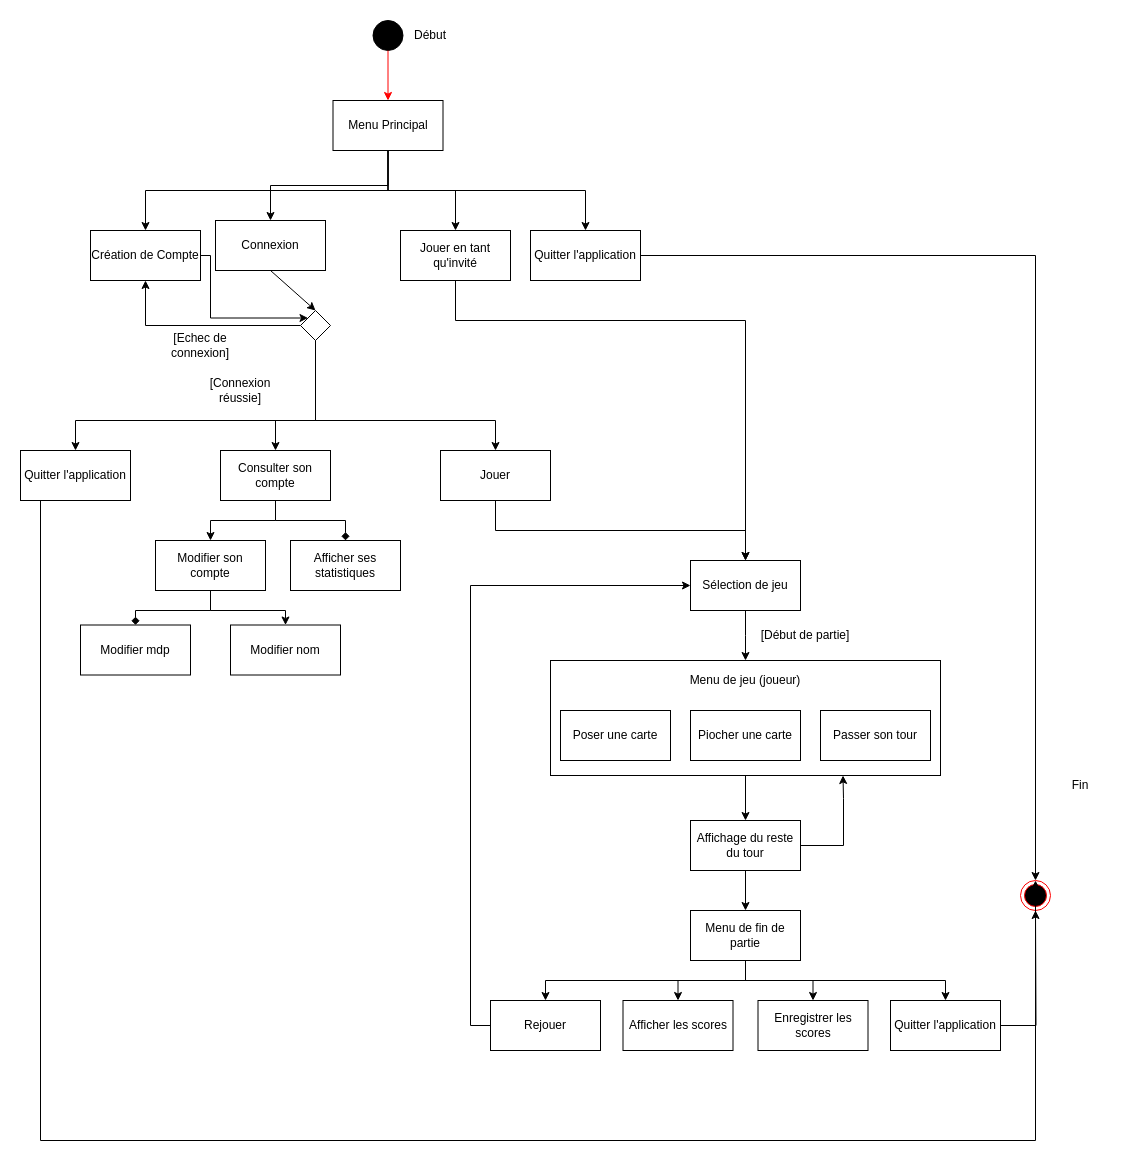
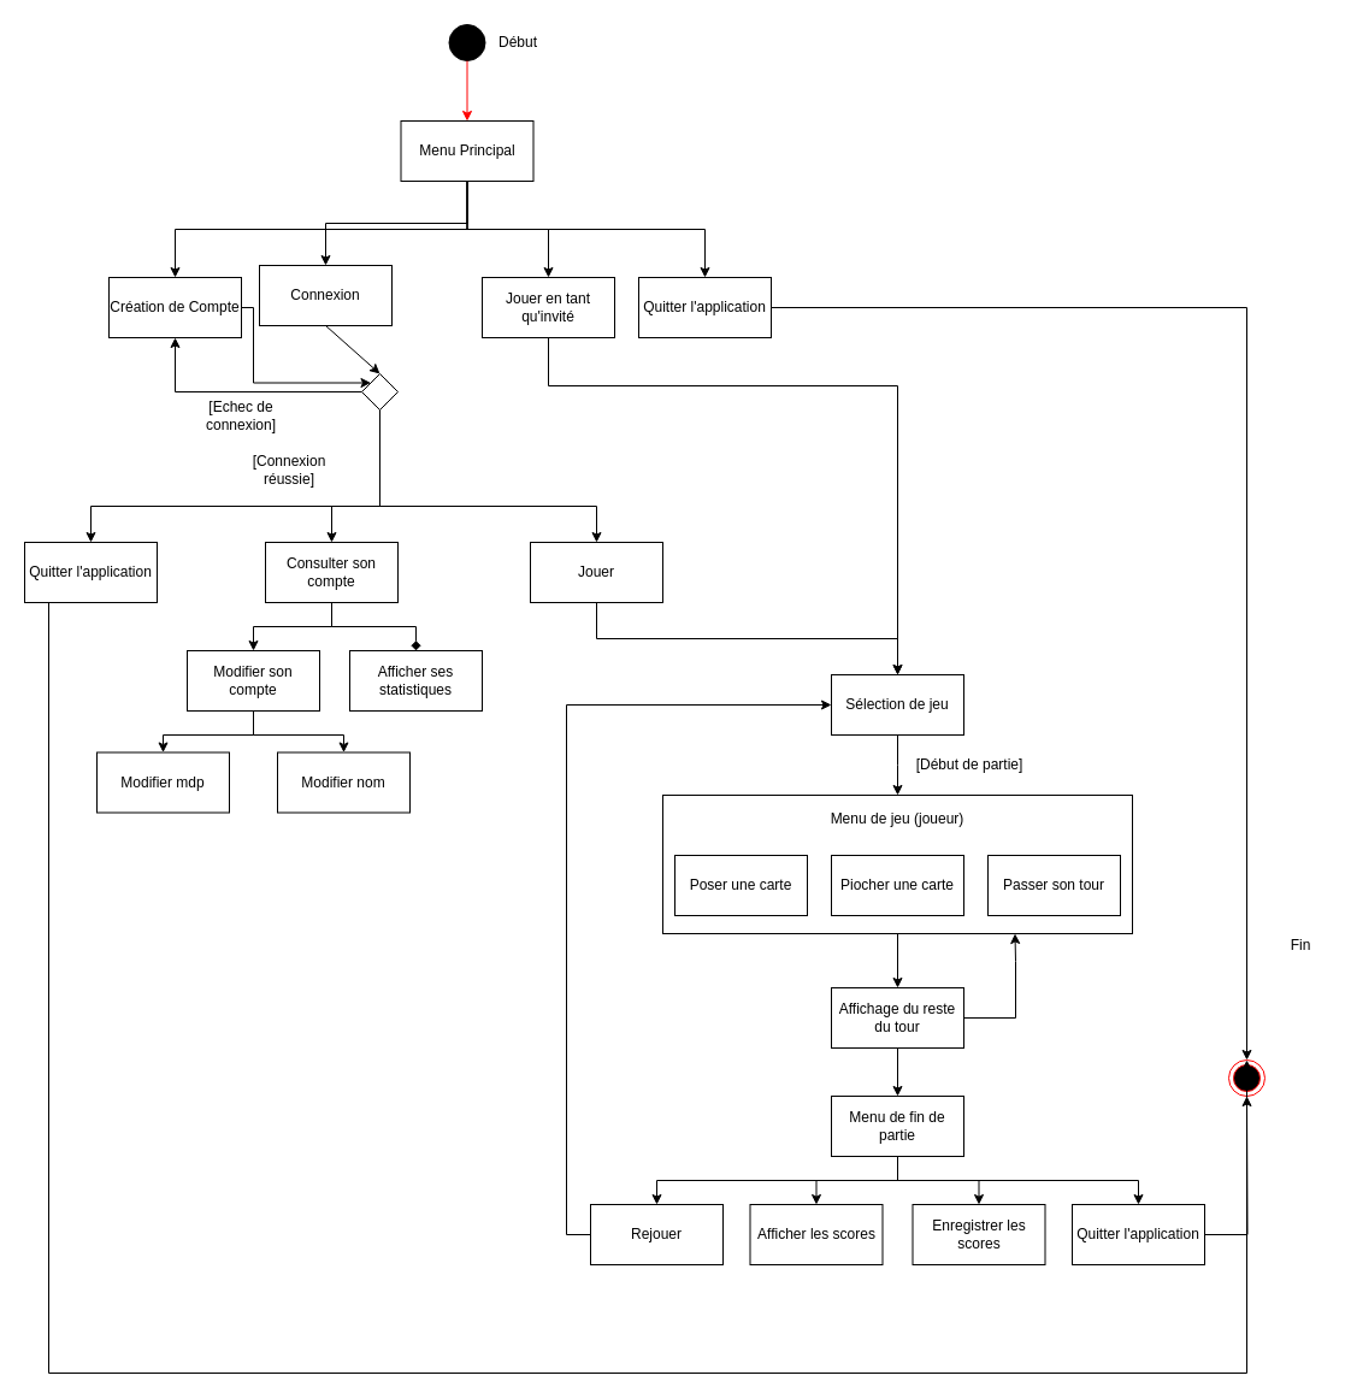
  <mxCell id="0" />
  <mxCell id="1" parent="0" />
  <mxCell id="2" value="" style="ellipse;html=1;shape=endState;fillColor=#000000;strokeColor=#ff0000;" parent="1" vertex="1"><mxGeometry x="1020" y="880" width="30" height="30" as="geometry" /></mxCell>
  <mxCell id="3" value="Début" style="text;html=1;strokeColor=none;fillColor=none;align=center;verticalAlign=middle;whiteSpace=wrap;rounded=0;" parent="1" vertex="1"><mxGeometry x="410" y="25" width="40" height="20" as="geometry" /></mxCell>
  <mxCell id="4" value="" style="ellipse;whiteSpace=wrap;html=1;aspect=fixed;fillColor=#000000;" parent="1" vertex="1"><mxGeometry x="372.5" y="20" width="30" height="30" as="geometry" /></mxCell>
  <mxCell id="5" value="" style="endArrow=classic;html=1;exitX=0.5;exitY=1;exitDx=0;exitDy=0;strokeColor=#FF0000;" parent="1" source="4" edge="1"><mxGeometry width="50" height="50" relative="1" as="geometry"><mxPoint x="417.5" y="300" as="sourcePoint" /><mxPoint x="387.5" y="100" as="targetPoint" /></mxGeometry></mxCell>
  <mxCell id="6" style="edgeStyle=orthogonalEdgeStyle;rounded=0;orthogonalLoop=1;jettySize=auto;html=1;exitX=0.5;exitY=1;exitDx=0;exitDy=0;entryX=0.5;entryY=0;entryDx=0;entryDy=0;strokeColor=#000000;" parent="1" source="10" target="32" edge="1"><mxGeometry relative="1" as="geometry" /></mxCell>
  <mxCell id="7" style="edgeStyle=orthogonalEdgeStyle;rounded=0;orthogonalLoop=1;jettySize=auto;html=1;exitX=0.5;exitY=1;exitDx=0;exitDy=0;strokeColor=#000000;" parent="1" source="10" target="15" edge="1"><mxGeometry relative="1" as="geometry" /></mxCell>
  <mxCell id="8" style="edgeStyle=orthogonalEdgeStyle;rounded=0;orthogonalLoop=1;jettySize=auto;html=1;exitX=0.5;exitY=1;exitDx=0;exitDy=0;entryX=0.5;entryY=0;entryDx=0;entryDy=0;strokeColor=#000000;" parent="1" source="10" target="13" edge="1"><mxGeometry relative="1" as="geometry" /></mxCell>
  <mxCell id="9" style="edgeStyle=orthogonalEdgeStyle;rounded=0;orthogonalLoop=1;jettySize=auto;html=1;exitX=0.5;exitY=1;exitDx=0;exitDy=0;entryX=0.5;entryY=0;entryDx=0;entryDy=0;strokeColor=#000000;" parent="1" source="10" target="12" edge="1"><mxGeometry relative="1" as="geometry" /></mxCell>
  <mxCell id="10" value="Menu Principal" style="rounded=0;whiteSpace=wrap;html=1;fillColor=none;" parent="1" vertex="1"><mxGeometry x="332.5" y="100" width="110" height="50" as="geometry" /></mxCell>
  <mxCell id="11" style="edgeStyle=orthogonalEdgeStyle;rounded=0;orthogonalLoop=1;jettySize=auto;html=1;exitX=1;exitY=0.5;exitDx=0;exitDy=0;entryX=0;entryY=0;entryDx=0;entryDy=0;strokeColor=#000000;" parent="1" source="12" target="49" edge="1"><mxGeometry relative="1" as="geometry"><Array as="points"><mxPoint x="210" y="255" /><mxPoint x="210" y="318" /></Array><mxPoint x="306.161" y="313.661" as="targetPoint" /></mxGeometry></mxCell>
  <mxCell id="12" value="Création de Compte" style="rounded=0;whiteSpace=wrap;html=1;fillColor=none;" parent="1" vertex="1"><mxGeometry x="90" y="230" width="110" height="50" as="geometry" /></mxCell>
  <mxCell id="13" value="Connexion" style="rounded=0;whiteSpace=wrap;html=1;fillColor=none;" parent="1" vertex="1"><mxGeometry x="215" y="220" width="110" height="50" as="geometry" /></mxCell>
  <mxCell id="14" style="edgeStyle=orthogonalEdgeStyle;rounded=0;orthogonalLoop=1;jettySize=auto;html=1;exitX=0.5;exitY=1;exitDx=0;exitDy=0;" parent="1" source="15" target="17" edge="1"><mxGeometry relative="1" as="geometry"><Array as="points"><mxPoint x="455" y="320" /><mxPoint x="745" y="320" /></Array></mxGeometry></mxCell>
  <mxCell id="15" value="Jouer en tant qu'invité" style="rounded=0;whiteSpace=wrap;html=1;fillColor=none;" parent="1" vertex="1"><mxGeometry x="400" y="230" width="110" height="50" as="geometry" /></mxCell>
  <mxCell id="16" style="edgeStyle=orthogonalEdgeStyle;rounded=0;orthogonalLoop=1;jettySize=auto;html=1;exitX=0.5;exitY=1;exitDx=0;exitDy=0;entryX=0.5;entryY=0;entryDx=0;entryDy=0;strokeColor=#000000;" parent="1" source="17" edge="1"><mxGeometry relative="1" as="geometry"><mxPoint x="745" y="660" as="targetPoint" /></mxGeometry></mxCell>
  <mxCell id="17" value="Sélection de jeu" style="rounded=0;whiteSpace=wrap;html=1;fillColor=none;" parent="1" vertex="1"><mxGeometry x="690" y="560" width="110" height="50" as="geometry" /></mxCell>
  <mxCell id="18" value="" style="endArrow=classic;html=1;exitX=0.5;exitY=1;exitDx=0;exitDy=0;entryX=0.5;entryY=0;entryDx=0;entryDy=0;" parent="1" source="13" edge="1"><mxGeometry width="50" height="50" relative="1" as="geometry"><mxPoint x="465" y="290" as="sourcePoint" /><mxPoint x="315" y="310" as="targetPoint" /></mxGeometry></mxCell>
  <mxCell id="19" value="[Connexion réussie]" style="text;html=1;strokeColor=none;fillColor=none;align=center;verticalAlign=middle;whiteSpace=wrap;rounded=0;" parent="1" vertex="1"><mxGeometry x="220" y="380" width="40" height="20" as="geometry" /></mxCell>
  <mxCell id="20" style="edgeStyle=orthogonalEdgeStyle;rounded=0;orthogonalLoop=1;jettySize=auto;html=1;exitX=0;exitY=0.5;exitDx=0;exitDy=0;entryX=0.5;entryY=1;entryDx=0;entryDy=0;strokeColor=#000000;" parent="1" source="49" target="12" edge="1"><mxGeometry relative="1" as="geometry"><mxPoint x="302.5" y="322.5" as="sourcePoint" /></mxGeometry></mxCell>
  <mxCell id="21" value="[Echec de connexion]" style="text;html=1;strokeColor=none;fillColor=none;align=center;verticalAlign=middle;whiteSpace=wrap;rounded=0;" parent="1" vertex="1"><mxGeometry x="180" y="335" width="40" height="20" as="geometry" /></mxCell>
  <mxCell id="22" value="Poser une carte" style="rounded=0;whiteSpace=wrap;html=1;fillColor=none;" parent="1" vertex="1"><mxGeometry x="560" y="710" width="110" height="50" as="geometry" /></mxCell>
  <mxCell id="23" value="Piocher une carte" style="rounded=0;whiteSpace=wrap;html=1;fillColor=none;" parent="1" vertex="1"><mxGeometry x="690" y="710" width="110" height="50" as="geometry" /></mxCell>
  <mxCell id="24" value="Passer son tour" style="rounded=0;whiteSpace=wrap;html=1;fillColor=none;" parent="1" vertex="1"><mxGeometry x="820" y="710" width="110" height="50" as="geometry" /></mxCell>
  <mxCell id="25" style="edgeStyle=orthogonalEdgeStyle;rounded=0;orthogonalLoop=1;jettySize=auto;html=1;exitX=0.5;exitY=1;exitDx=0;exitDy=0;entryX=0.5;entryY=0;entryDx=0;entryDy=0;strokeColor=#000000;" parent="1" source="26" target="30" edge="1"><mxGeometry relative="1" as="geometry" /></mxCell>
  <mxCell id="26" value="" style="rounded=0;whiteSpace=wrap;html=1;fillColor=none;" parent="1" vertex="1"><mxGeometry x="550" y="660" width="390" height="115" as="geometry" /></mxCell>
  <mxCell id="27" value="Menu de jeu (joueur)" style="text;html=1;strokeColor=none;fillColor=none;align=center;verticalAlign=middle;whiteSpace=wrap;rounded=0;" parent="1" vertex="1"><mxGeometry x="685" y="670" width="120" height="20" as="geometry" /></mxCell>
  <mxCell id="28" style="edgeStyle=orthogonalEdgeStyle;rounded=0;orthogonalLoop=1;jettySize=auto;html=1;exitX=1;exitY=0.5;exitDx=0;exitDy=0;entryX=0.75;entryY=1;entryDx=0;entryDy=0;strokeColor=#000000;" parent="1" source="30" target="26" edge="1"><mxGeometry relative="1" as="geometry"><Array as="points"><mxPoint x="843" y="845" /><mxPoint x="843" y="798" /></Array></mxGeometry></mxCell>
  <mxCell id="29" style="edgeStyle=orthogonalEdgeStyle;rounded=0;orthogonalLoop=1;jettySize=auto;html=1;exitX=0.5;exitY=1;exitDx=0;exitDy=0;entryX=0.5;entryY=0;entryDx=0;entryDy=0;strokeColor=#000000;" parent="1" source="30" target="38" edge="1"><mxGeometry relative="1" as="geometry" /></mxCell>
  <mxCell id="30" value="Affichage du reste du tour" style="rounded=0;whiteSpace=wrap;html=1;fillColor=none;" parent="1" vertex="1"><mxGeometry x="690" y="820" width="110" height="50" as="geometry" /></mxCell>
  <mxCell id="31" style="edgeStyle=orthogonalEdgeStyle;rounded=0;orthogonalLoop=1;jettySize=auto;html=1;exitX=1;exitY=0.5;exitDx=0;exitDy=0;entryX=0.5;entryY=0;entryDx=0;entryDy=0;strokeColor=#000000;" parent="1" source="32" target="2" edge="1"><mxGeometry relative="1" as="geometry"><mxPoint x="685" y="770" as="targetPoint" /></mxGeometry></mxCell>
  <mxCell id="32" value="Quitter l'application" style="rounded=0;whiteSpace=wrap;html=1;fillColor=none;" parent="1" vertex="1"><mxGeometry x="530" y="230" width="110" height="50" as="geometry" /></mxCell>
  <mxCell id="33" value="[Début de partie]" style="text;html=1;strokeColor=none;fillColor=none;align=center;verticalAlign=middle;whiteSpace=wrap;rounded=0;" parent="1" vertex="1"><mxGeometry x="750" y="624.5" width="110" height="20" as="geometry" /></mxCell>
  <mxCell id="34" style="edgeStyle=orthogonalEdgeStyle;rounded=0;orthogonalLoop=1;jettySize=auto;html=1;exitX=0.5;exitY=1;exitDx=0;exitDy=0;entryX=0.5;entryY=0;entryDx=0;entryDy=0;strokeColor=#000000;" parent="1" source="38" target="39" edge="1"><mxGeometry relative="1" as="geometry" /></mxCell>
  <mxCell id="35" style="edgeStyle=orthogonalEdgeStyle;rounded=0;orthogonalLoop=1;jettySize=auto;html=1;exitX=0.5;exitY=1;exitDx=0;exitDy=0;strokeColor=#000000;" parent="1" source="38" target="40" edge="1"><mxGeometry relative="1" as="geometry" /></mxCell>
  <mxCell id="36" style="edgeStyle=orthogonalEdgeStyle;rounded=0;orthogonalLoop=1;jettySize=auto;html=1;exitX=0.5;exitY=1;exitDx=0;exitDy=0;entryX=0.5;entryY=0;entryDx=0;entryDy=0;strokeColor=#000000;" parent="1" source="38" target="42" edge="1"><mxGeometry relative="1" as="geometry" /></mxCell>
  <mxCell id="37" style="edgeStyle=orthogonalEdgeStyle;rounded=0;orthogonalLoop=1;jettySize=auto;html=1;exitX=0.5;exitY=1;exitDx=0;exitDy=0;entryX=0.5;entryY=0;entryDx=0;entryDy=0;strokeColor=#000000;" parent="1" source="38" target="44" edge="1"><mxGeometry relative="1" as="geometry" /></mxCell>
  <mxCell id="38" value="Menu de fin de partie" style="rounded=0;whiteSpace=wrap;html=1;fillColor=none;" parent="1" vertex="1"><mxGeometry x="690" y="910" width="110" height="50" as="geometry" /></mxCell>
  <mxCell id="39" value="Afficher les scores" style="rounded=0;whiteSpace=wrap;html=1;fillColor=none;" parent="1" vertex="1"><mxGeometry x="622.5" y="1000" width="110" height="50" as="geometry" /></mxCell>
  <mxCell id="40" value="Enregistrer les scores" style="rounded=0;whiteSpace=wrap;html=1;fillColor=none;" parent="1" vertex="1"><mxGeometry x="757.5" y="1000" width="110" height="50" as="geometry" /></mxCell>
  <mxCell id="41" style="edgeStyle=orthogonalEdgeStyle;rounded=0;orthogonalLoop=1;jettySize=auto;html=1;exitX=0;exitY=0.5;exitDx=0;exitDy=0;entryX=0;entryY=0.5;entryDx=0;entryDy=0;strokeColor=#000000;" parent="1" source="42" target="17" edge="1"><mxGeometry relative="1" as="geometry" /></mxCell>
  <mxCell id="42" value="Rejouer" style="rounded=0;whiteSpace=wrap;html=1;fillColor=none;" parent="1" vertex="1"><mxGeometry x="490" y="1000" width="110" height="50" as="geometry" /></mxCell>
  <mxCell id="43" style="edgeStyle=orthogonalEdgeStyle;rounded=0;orthogonalLoop=1;jettySize=auto;html=1;exitX=1;exitY=0.5;exitDx=0;exitDy=0;entryX=0.5;entryY=1;entryDx=0;entryDy=0;strokeColor=#000000;" parent="1" source="44" edge="1"><mxGeometry relative="1" as="geometry"><mxPoint x="1035" y="910" as="targetPoint" /></mxGeometry></mxCell>
  <mxCell id="44" value="Quitter l'application" style="rounded=0;whiteSpace=wrap;html=1;fillColor=none;" parent="1" vertex="1"><mxGeometry x="890" y="1000" width="110" height="50" as="geometry" /></mxCell>
  <mxCell id="45" value="Fin" style="text;html=1;strokeColor=none;fillColor=none;align=center;verticalAlign=middle;whiteSpace=wrap;rounded=0;" parent="1" vertex="1"><mxGeometry x="1060" y="775" width="40" height="20" as="geometry" /></mxCell>
  <mxCell id="46" style="edgeStyle=orthogonalEdgeStyle;rounded=0;orthogonalLoop=1;jettySize=auto;html=1;exitX=0.5;exitY=1;exitDx=0;exitDy=0;" parent="1" source="49" target="51" edge="1"><mxGeometry relative="1" as="geometry"><Array as="points"><mxPoint x="315" y="420" /><mxPoint x="495" y="420" /></Array></mxGeometry></mxCell>
  <mxCell id="47" style="edgeStyle=orthogonalEdgeStyle;rounded=0;orthogonalLoop=1;jettySize=auto;html=1;exitX=0.5;exitY=1;exitDx=0;exitDy=0;entryX=0.5;entryY=0;entryDx=0;entryDy=0;" parent="1" source="49" target="54" edge="1"><mxGeometry relative="1" as="geometry"><Array as="points"><mxPoint x="315" y="420" /><mxPoint x="275" y="420" /></Array></mxGeometry></mxCell>
  <mxCell id="48" style="edgeStyle=orthogonalEdgeStyle;rounded=0;orthogonalLoop=1;jettySize=auto;html=1;exitX=0.5;exitY=1;exitDx=0;exitDy=0;" parent="1" source="49" target="60" edge="1"><mxGeometry relative="1" as="geometry"><Array as="points"><mxPoint x="315" y="420" /><mxPoint x="75" y="420" /></Array></mxGeometry></mxCell>
  <mxCell id="49" value="" style="rhombus;whiteSpace=wrap;html=1;" parent="1" vertex="1"><mxGeometry x="300" y="310" width="30" height="30" as="geometry" /></mxCell>
  <mxCell id="50" style="edgeStyle=orthogonalEdgeStyle;rounded=0;orthogonalLoop=1;jettySize=auto;html=1;exitX=0.5;exitY=1;exitDx=0;exitDy=0;entryX=0.5;entryY=0;entryDx=0;entryDy=0;" parent="1" source="51" target="17" edge="1"><mxGeometry relative="1" as="geometry" /></mxCell>
  <mxCell id="51" value="Jouer" style="rounded=0;whiteSpace=wrap;html=1;fillColor=none;" parent="1" vertex="1"><mxGeometry x="440" y="450" width="110" height="50" as="geometry" /></mxCell>
  <mxCell id="52" style="edgeStyle=orthogonalEdgeStyle;rounded=0;orthogonalLoop=1;jettySize=auto;html=1;exitX=0.5;exitY=1;exitDx=0;exitDy=0;entryX=0.5;entryY=0;entryDx=0;entryDy=0;" parent="1" source="54" target="57" edge="1"><mxGeometry relative="1" as="geometry" /></mxCell>
  <mxCell id="53" style="edgeStyle=orthogonalEdgeStyle;rounded=0;orthogonalLoop=1;jettySize=auto;html=1;exitX=0.5;exitY=1;exitDx=0;exitDy=0;entryX=0.5;entryY=0;entryDx=0;entryDy=0;endArrow=diamond;" parent="1" source="54" target="58" edge="1"><mxGeometry relative="1" as="geometry" /></mxCell>
  <mxCell id="54" value="Consulter son compte" style="rounded=0;whiteSpace=wrap;html=1;fillColor=none;" parent="1" vertex="1"><mxGeometry x="220" y="450" width="110" height="50" as="geometry" /></mxCell>
  <mxCell id="55" style="edgeStyle=orthogonalEdgeStyle;rounded=0;orthogonalLoop=1;jettySize=auto;html=1;exitX=0.5;exitY=1;exitDx=0;exitDy=0;" parent="1" source="57" target="62" edge="1"><mxGeometry relative="1" as="geometry" /></mxCell>
- <mxCell id="56" style="edgeStyle=orthogonalEdgeStyle;rounded=0;orthogonalLoop=1;jettySize=auto;html=1;exitX=0.5;exitY=1;exitDx=0;exitDy=0;entryX=0.5;entryY=0;entryDx=0;entryDy=0;endArrow=diamond;" parent="1" source="57" target="61" edge="1"><mxGeometry relative="1" as="geometry" /></mxCell>
+ <mxCell id="56" style="edgeStyle=orthogonalEdgeStyle;rounded=0;orthogonalLoop=1;jettySize=auto;html=1;exitX=0.5;exitY=1;exitDx=0;exitDy=0;entryX=0.5;entryY=0;entryDx=0;entryDy=0;" parent="1" source="57" target="61" edge="1"><mxGeometry relative="1" as="geometry" /></mxCell>
  <mxCell id="57" value="Modifier son compte" style="rounded=0;whiteSpace=wrap;html=1;fillColor=none;" parent="1" vertex="1"><mxGeometry x="155" y="540" width="110" height="50" as="geometry" /></mxCell>
  <mxCell id="58" value="Afficher ses statistiques" style="rounded=0;whiteSpace=wrap;html=1;fillColor=none;" parent="1" vertex="1"><mxGeometry x="290" y="540" width="110" height="50" as="geometry" /></mxCell>
  <mxCell id="59" style="edgeStyle=orthogonalEdgeStyle;rounded=0;orthogonalLoop=1;jettySize=auto;html=1;entryX=0.5;entryY=0;entryDx=0;entryDy=0;" parent="1" source="60" target="2" edge="1"><mxGeometry relative="1" as="geometry"><Array as="points"><mxPoint x="40" y="1140" /><mxPoint x="1035" y="1140" /></Array></mxGeometry></mxCell>
  <mxCell id="60" value="Quitter l'application" style="rounded=0;whiteSpace=wrap;html=1;fillColor=none;" parent="1" vertex="1"><mxGeometry x="20" y="450" width="110" height="50" as="geometry" /></mxCell>
  <mxCell id="61" value="Modifier mdp" style="rounded=0;whiteSpace=wrap;html=1;fillColor=none;" parent="1" vertex="1"><mxGeometry x="80" y="624.5" width="110" height="50" as="geometry" /></mxCell>
  <mxCell id="62" value="Modifier nom" style="rounded=0;whiteSpace=wrap;html=1;fillColor=none;" parent="1" vertex="1"><mxGeometry x="230" y="624.5" width="110" height="50" as="geometry" /></mxCell>
